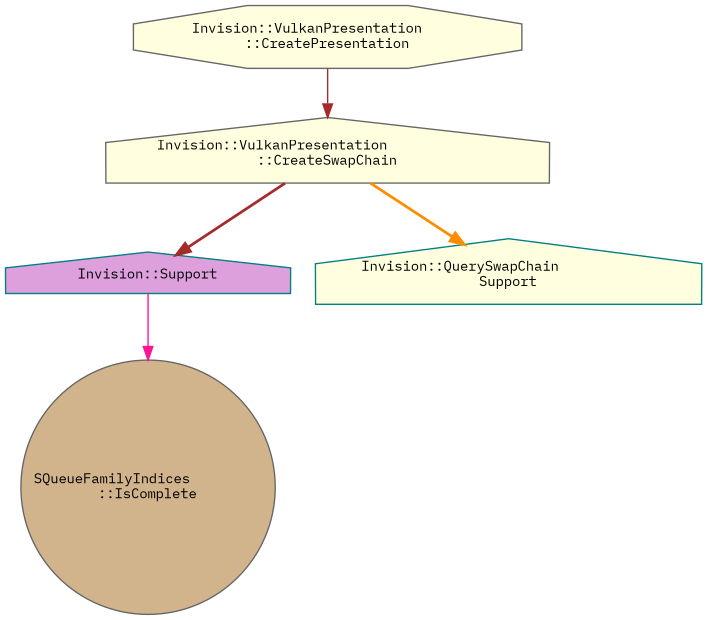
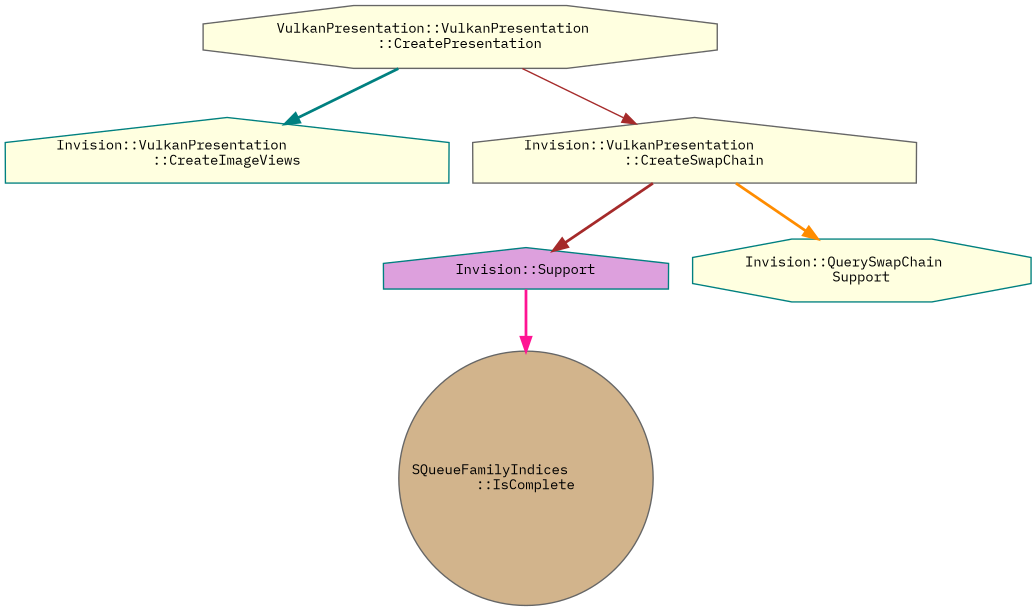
  digraph {
    fontname="IBM Plex Mono"
    rankdir=TB
    node [color=gray40 fillcolor=lightyellow fontname="IBM Plex Mono" fontsize=10 shape=house style=filled]
    edge [color=brown fontname="IBM Plex Mono" fontsize=10 labelfontname=Helvetica labelfontsize=10 style=bold]
-   n1 [fontcolor=black height=0.2 label="Invision::VulkanPresentation\l::CreatePresentation" shape=octagon width=0.4]
+   n1 [fontcolor=black height=0.2 label="VulkanPresentation::VulkanPresentation\l::CreatePresentation" shape=octagon width=0.4]
+   n2 [color=teal height=0.2 label="Invision::VulkanPresentation\l::CreateImageViews" width=0.4]
    n3 [height=0.2 label="Invision::VulkanPresentation\l::CreateSwapChain" width=0.4]
    n4 [color=teal fillcolor=plum height=0.2 label="Invision::Support" width=0.4]
-   n5 [color=teal height=0.2 label="Invision::QuerySwapChain\lSupport" width=0.4]
+   n5 [color=teal height=0.2 label="Invision::QuerySwapChain\lSupport" shape=octagon width=0.4]
    n6 [fillcolor=tan height=0.2 label="SQueueFamilyIndices\l::IsComplete" shape=circle width=0.4]
+   n1 -> n2 [color=teal]
    n1 -> n3 [style=solid]
    n3 -> n4
    n3 -> n5 [color=darkorange]
-   n4 -> n6 [color=deeppink style=solid]
+   n4 -> n6 [color=deeppink]
  }
